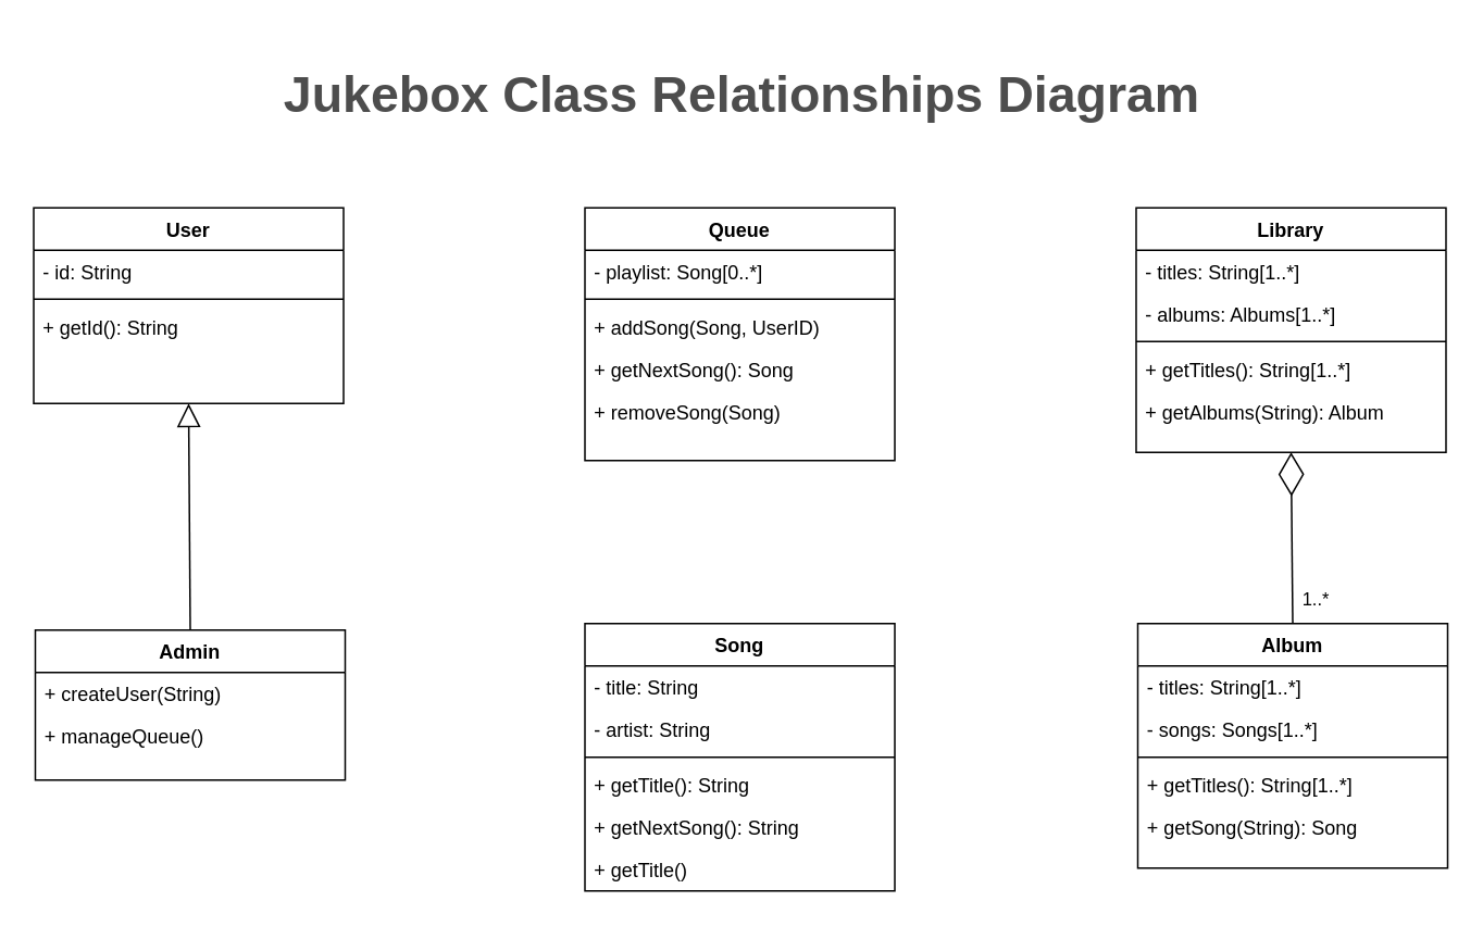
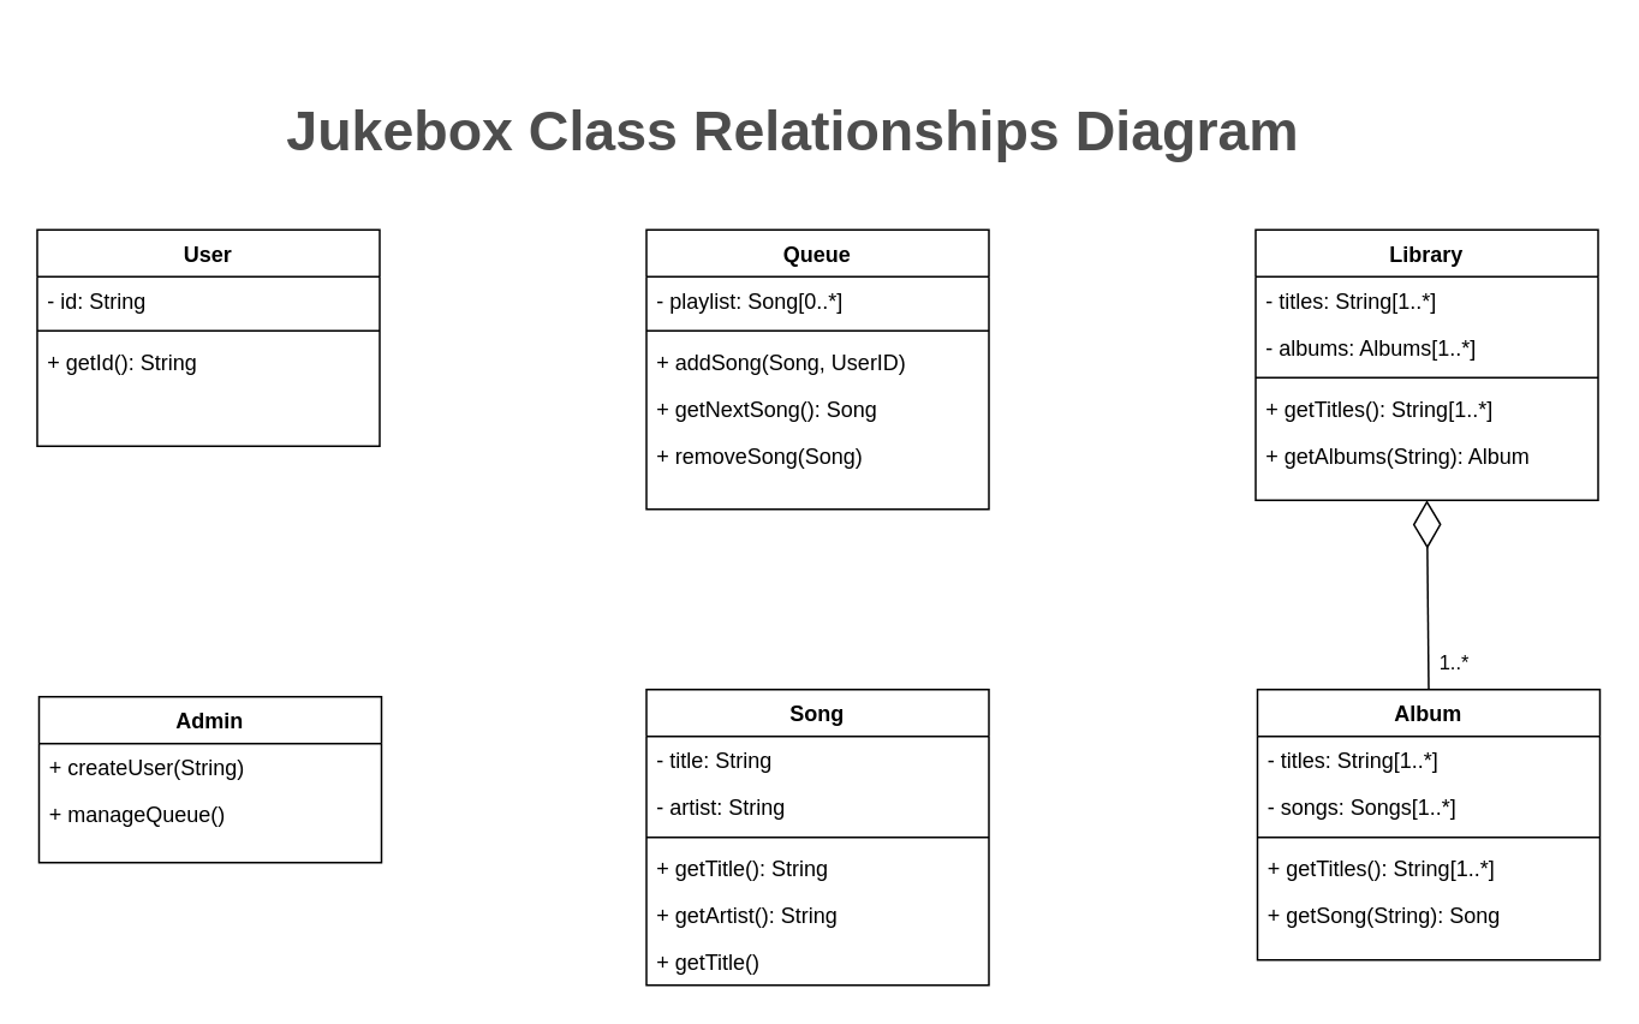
  <mxCell id="0" />
  <mxCell id="1" parent="0" />
  <mxCell id="2" value="Admin" style="swimlane;fontStyle=1;align=center;verticalAlign=top;childLayout=stackLayout;horizontal=1;startSize=26;horizontalStack=0;resizeParent=1;resizeLast=0;collapsible=1;marginBottom=0;rounded=0;shadow=0;strokeWidth=1;" parent="1" vertex="1"><mxGeometry x="21" y="386" width="190" height="92" as="geometry"><mxRectangle x="230" y="140" width="160" height="26" as="alternateBounds" /></mxGeometry></mxCell>
  <mxCell id="3" value="+ createUser(String)" style="text;align=left;verticalAlign=top;spacingLeft=4;spacingRight=4;overflow=hidden;rotatable=0;points=[[0,0.5],[1,0.5]];portConstraint=eastwest;" parent="2" vertex="1"><mxGeometry y="26" width="190" height="26" as="geometry" /></mxCell>
  <mxCell id="4" value="+ manageQueue()" style="text;align=left;verticalAlign=top;spacingLeft=4;spacingRight=4;overflow=hidden;rotatable=0;points=[[0,0.5],[1,0.5]];portConstraint=eastwest;" parent="2" vertex="1"><mxGeometry y="52" width="190" height="26" as="geometry" /></mxCell>
  <mxCell id="5" value="Queue" style="swimlane;fontStyle=1;align=center;verticalAlign=top;childLayout=stackLayout;horizontal=1;startSize=26;horizontalStack=0;resizeParent=1;resizeLast=0;collapsible=1;marginBottom=0;rounded=0;shadow=0;strokeWidth=1;" parent="1" vertex="1"><mxGeometry x="358" y="127" width="190" height="155" as="geometry"><mxRectangle x="130" y="380" width="160" height="26" as="alternateBounds" /></mxGeometry></mxCell>
  <mxCell id="6" value="- playlist: Song[0..*]" style="text;align=left;verticalAlign=top;spacingLeft=4;spacingRight=4;overflow=hidden;rotatable=0;points=[[0,0.5],[1,0.5]];portConstraint=eastwest;" parent="5" vertex="1"><mxGeometry y="26" width="190" height="26" as="geometry" /></mxCell>
  <mxCell id="7" value="" style="line;html=1;strokeWidth=1;align=left;verticalAlign=middle;spacingTop=-1;spacingLeft=3;spacingRight=3;rotatable=0;labelPosition=right;points=[];portConstraint=eastwest;" parent="5" vertex="1"><mxGeometry y="52" width="190" height="8" as="geometry" /></mxCell>
  <mxCell id="8" value="+ addSong(Song, UserID)" style="text;align=left;verticalAlign=top;spacingLeft=4;spacingRight=4;overflow=hidden;rotatable=0;points=[[0,0.5],[1,0.5]];portConstraint=eastwest;fontStyle=0" parent="5" vertex="1"><mxGeometry y="60" width="190" height="26" as="geometry" /></mxCell>
  <mxCell id="9" value="+ getNextSong(): Song" style="text;align=left;verticalAlign=top;spacingLeft=4;spacingRight=4;overflow=hidden;rotatable=0;points=[[0,0.5],[1,0.5]];portConstraint=eastwest;" parent="5" vertex="1"><mxGeometry y="86" width="190" height="26" as="geometry" /></mxCell>
  <mxCell id="10" value="+ removeSong(Song)" style="text;align=left;verticalAlign=top;spacingLeft=4;spacingRight=4;overflow=hidden;rotatable=0;points=[[0,0.5],[1,0.5]];portConstraint=eastwest;" parent="5" vertex="1"><mxGeometry y="112" width="190" height="26" as="geometry" /></mxCell>
  <mxCell id="11" value="Library" style="swimlane;fontStyle=1;align=center;verticalAlign=top;childLayout=stackLayout;horizontal=1;startSize=26;horizontalStack=0;resizeParent=1;resizeLast=0;collapsible=1;marginBottom=0;rounded=0;shadow=0;strokeWidth=1;" parent="1" vertex="1"><mxGeometry x="696" y="127" width="190" height="150" as="geometry"><mxRectangle x="550" y="140" width="160" height="26" as="alternateBounds" /></mxGeometry></mxCell>
  <mxCell id="12" value="- titles: String[1..*]" style="text;align=left;verticalAlign=top;spacingLeft=4;spacingRight=4;overflow=hidden;rotatable=0;points=[[0,0.5],[1,0.5]];portConstraint=eastwest;" parent="11" vertex="1"><mxGeometry y="26" width="190" height="26" as="geometry" /></mxCell>
  <mxCell id="13" value="- albums: Albums[1..*]" style="text;align=left;verticalAlign=top;spacingLeft=4;spacingRight=4;overflow=hidden;rotatable=0;points=[[0,0.5],[1,0.5]];portConstraint=eastwest;rounded=0;shadow=0;html=0;" parent="11" vertex="1"><mxGeometry y="52" width="190" height="26" as="geometry" /></mxCell>
  <mxCell id="14" value="" style="line;html=1;strokeWidth=1;align=left;verticalAlign=middle;spacingTop=-1;spacingLeft=3;spacingRight=3;rotatable=0;labelPosition=right;points=[];portConstraint=eastwest;" parent="11" vertex="1"><mxGeometry y="78" width="190" height="8" as="geometry" /></mxCell>
  <mxCell id="15" value="+ getTitles(): String[1..*]" style="text;align=left;verticalAlign=top;spacingLeft=4;spacingRight=4;overflow=hidden;rotatable=0;points=[[0,0.5],[1,0.5]];portConstraint=eastwest;" parent="11" vertex="1"><mxGeometry y="86" width="190" height="26" as="geometry" /></mxCell>
  <mxCell id="16" value="+ getAlbums(String): Album" style="text;align=left;verticalAlign=top;spacingLeft=4;spacingRight=4;overflow=hidden;rotatable=0;points=[[0,0.5],[1,0.5]];portConstraint=eastwest;" parent="11" vertex="1"><mxGeometry y="112" width="190" height="26" as="geometry" /></mxCell>
  <mxCell id="17" value="User" style="swimlane;fontStyle=1;align=center;verticalAlign=top;childLayout=stackLayout;horizontal=1;startSize=26;horizontalStack=0;resizeParent=1;resizeLast=0;collapsible=1;marginBottom=0;rounded=0;shadow=0;strokeWidth=1;" parent="1" vertex="1"><mxGeometry x="20" y="127" width="190" height="120" as="geometry"><mxRectangle x="320" y="90" width="160" height="26" as="alternateBounds" /></mxGeometry></mxCell>
  <mxCell id="18" value="- id: String" style="text;align=left;verticalAlign=top;spacingLeft=4;spacingRight=4;overflow=hidden;rotatable=0;points=[[0,0.5],[1,0.5]];portConstraint=eastwest;" parent="17" vertex="1"><mxGeometry y="26" width="190" height="26" as="geometry" /></mxCell>
  <mxCell id="19" value="" style="line;html=1;strokeWidth=1;align=left;verticalAlign=middle;spacingTop=-1;spacingLeft=3;spacingRight=3;rotatable=0;labelPosition=right;points=[];portConstraint=eastwest;" parent="17" vertex="1"><mxGeometry y="52" width="190" height="8" as="geometry" /></mxCell>
  <mxCell id="20" value="+ getId(): String" style="text;align=left;verticalAlign=top;spacingLeft=4;spacingRight=4;overflow=hidden;rotatable=0;points=[[0,0.5],[1,0.5]];portConstraint=eastwest;" parent="17" vertex="1"><mxGeometry y="60" width="190" height="26" as="geometry" /></mxCell>
  <mxCell id="21" value="Album" style="swimlane;fontStyle=1;align=center;verticalAlign=top;childLayout=stackLayout;horizontal=1;startSize=26;horizontalStack=0;resizeParent=1;resizeLast=0;collapsible=1;marginBottom=0;rounded=0;shadow=0;strokeWidth=1;" parent="1" vertex="1"><mxGeometry x="697" y="382" width="190" height="150" as="geometry"><mxRectangle x="550" y="140" width="160" height="26" as="alternateBounds" /></mxGeometry></mxCell>
  <mxCell id="22" value="- titles: String[1..*]" style="text;align=left;verticalAlign=top;spacingLeft=4;spacingRight=4;overflow=hidden;rotatable=0;points=[[0,0.5],[1,0.5]];portConstraint=eastwest;" parent="21" vertex="1"><mxGeometry y="26" width="190" height="26" as="geometry" /></mxCell>
  <mxCell id="23" value="- songs: Songs[1..*]" style="text;align=left;verticalAlign=top;spacingLeft=4;spacingRight=4;overflow=hidden;rotatable=0;points=[[0,0.5],[1,0.5]];portConstraint=eastwest;rounded=0;shadow=0;html=0;" parent="21" vertex="1"><mxGeometry y="52" width="190" height="26" as="geometry" /></mxCell>
  <mxCell id="24" value="" style="line;html=1;strokeWidth=1;align=left;verticalAlign=middle;spacingTop=-1;spacingLeft=3;spacingRight=3;rotatable=0;labelPosition=right;points=[];portConstraint=eastwest;" parent="21" vertex="1"><mxGeometry y="78" width="190" height="8" as="geometry" /></mxCell>
  <mxCell id="25" value="+ getTitles(): String[1..*]" style="text;align=left;verticalAlign=top;spacingLeft=4;spacingRight=4;overflow=hidden;rotatable=0;points=[[0,0.5],[1,0.5]];portConstraint=eastwest;" parent="21" vertex="1"><mxGeometry y="86" width="190" height="26" as="geometry" /></mxCell>
  <mxCell id="26" value="+ getSong(String): Song" style="text;align=left;verticalAlign=top;spacingLeft=4;spacingRight=4;overflow=hidden;rotatable=0;points=[[0,0.5],[1,0.5]];portConstraint=eastwest;" parent="21" vertex="1"><mxGeometry y="112" width="190" height="26" as="geometry" /></mxCell>
  <mxCell id="27" value="Song" style="swimlane;fontStyle=1;align=center;verticalAlign=top;childLayout=stackLayout;horizontal=1;startSize=26;horizontalStack=0;resizeParent=1;resizeLast=0;collapsible=1;marginBottom=0;rounded=0;shadow=0;strokeWidth=1;" parent="1" vertex="1"><mxGeometry x="358" y="382" width="190" height="164" as="geometry"><mxRectangle x="130" y="380" width="160" height="26" as="alternateBounds" /></mxGeometry></mxCell>
  <mxCell id="28" value="- title: String" style="text;align=left;verticalAlign=top;spacingLeft=4;spacingRight=4;overflow=hidden;rotatable=0;points=[[0,0.5],[1,0.5]];portConstraint=eastwest;" parent="27" vertex="1"><mxGeometry y="26" width="190" height="26" as="geometry" /></mxCell>
  <mxCell id="29" value="- artist: String" style="text;align=left;verticalAlign=top;spacingLeft=4;spacingRight=4;overflow=hidden;rotatable=0;points=[[0,0.5],[1,0.5]];portConstraint=eastwest;" parent="27" vertex="1"><mxGeometry y="52" width="190" height="26" as="geometry" /></mxCell>
  <mxCell id="30" value="" style="line;html=1;strokeWidth=1;align=left;verticalAlign=middle;spacingTop=-1;spacingLeft=3;spacingRight=3;rotatable=0;labelPosition=right;points=[];portConstraint=eastwest;" parent="27" vertex="1"><mxGeometry y="78" width="190" height="8" as="geometry" /></mxCell>
  <mxCell id="31" value="+ getTitle(): String" style="text;align=left;verticalAlign=top;spacingLeft=4;spacingRight=4;overflow=hidden;rotatable=0;points=[[0,0.5],[1,0.5]];portConstraint=eastwest;fontStyle=0" parent="27" vertex="1"><mxGeometry y="86" width="190" height="26" as="geometry" /></mxCell>
- <mxCell id="32" value="+ getNextSong(): String" style="text;align=left;verticalAlign=top;spacingLeft=4;spacingRight=4;overflow=hidden;rotatable=0;points=[[0,0.5],[1,0.5]];portConstraint=eastwest;" parent="27" vertex="1"><mxGeometry y="112" width="190" height="26" as="geometry" /></mxCell>
+ <mxCell id="32" value="+ getArtist(): String" style="text;align=left;verticalAlign=top;spacingLeft=4;spacingRight=4;overflow=hidden;rotatable=0;points=[[0,0.5],[1,0.5]];portConstraint=eastwest;" parent="27" vertex="1"><mxGeometry y="112" width="190" height="26" as="geometry" /></mxCell>
  <mxCell id="33" value="+ getTitle()" style="text;align=left;verticalAlign=top;spacingLeft=4;spacingRight=4;overflow=hidden;rotatable=0;points=[[0,0.5],[1,0.5]];portConstraint=eastwest;" parent="27" vertex="1"><mxGeometry y="138" width="190" height="26" as="geometry" /></mxCell>
- <mxCell id="34" value="Jukebox Class Relationships Diagram" style="text;align=center;fontStyle=1;verticalAlign=middle;spacingLeft=3;spacingRight=3;strokeColor=none;rotatable=0;points=[[0,0.5],[1,0.5]];portConstraint=eastwest;fontSize=31;fontColor=#4D4D4D;" parent="1" vertex="1"><mxGeometry x="145" y="20" width="619" height="68" as="geometry" /></mxCell>
+ <mxCell id="34" value="Jukebox Class Relationships Diagram" style="text;align=center;fontStyle=1;verticalAlign=middle;spacingLeft=3;spacingRight=3;strokeColor=none;rotatable=0;points=[[0,0.5],[1,0.5]];portConstraint=eastwest;fontSize=31;fontColor=#4D4D4D;" parent="1" vertex="1"><mxGeometry x="130" y="35" width="619" height="68" as="geometry" /></mxCell>
  <mxCell id="35" value="1..*" style="endArrow=diamondThin;endFill=0;endSize=24;html=1;rounded=0;entryX=0.5;entryY=1;entryDx=0;entryDy=0;exitX=0.5;exitY=0;exitDx=0;exitDy=0;" parent="1" source="21" target="11" edge="1"><mxGeometry x="-0.736" y="-14" width="160" relative="1" as="geometry"><mxPoint x="791" y="378" as="sourcePoint" /><mxPoint x="606" y="428" as="targetPoint" /><mxPoint y="-1" as="offset" /></mxGeometry></mxCell>
- <mxCell id="36" value="" style="endArrow=block;endFill=0;endSize=12;html=1;rounded=0;exitX=0.5;exitY=0;exitDx=0;exitDy=0;entryX=0.5;entryY=1;entryDx=0;entryDy=0;" edge="1" parent="1" source="2" target="17"><mxGeometry width="160" relative="1" as="geometry"><mxPoint x="190" y="238" as="sourcePoint" /><mxPoint x="350" y="238" as="targetPoint" /></mxGeometry></mxCell>
